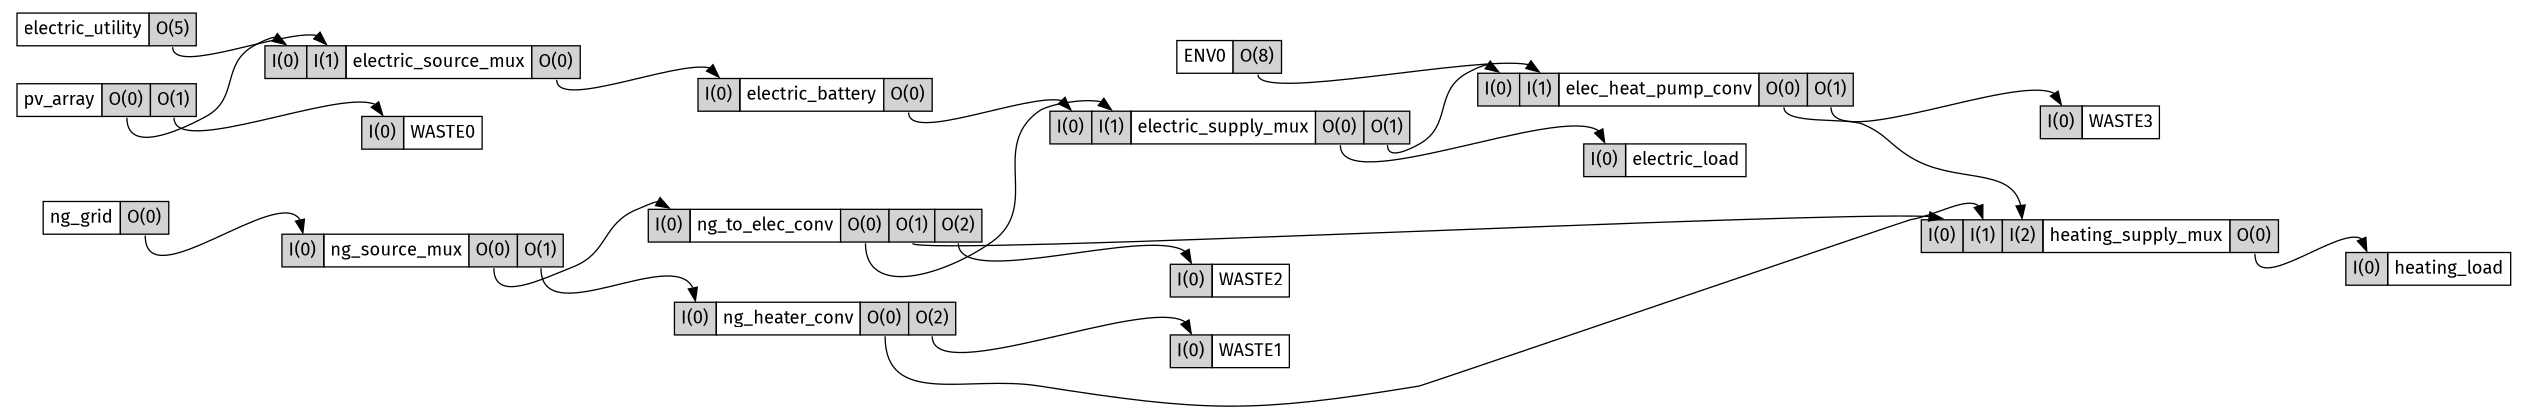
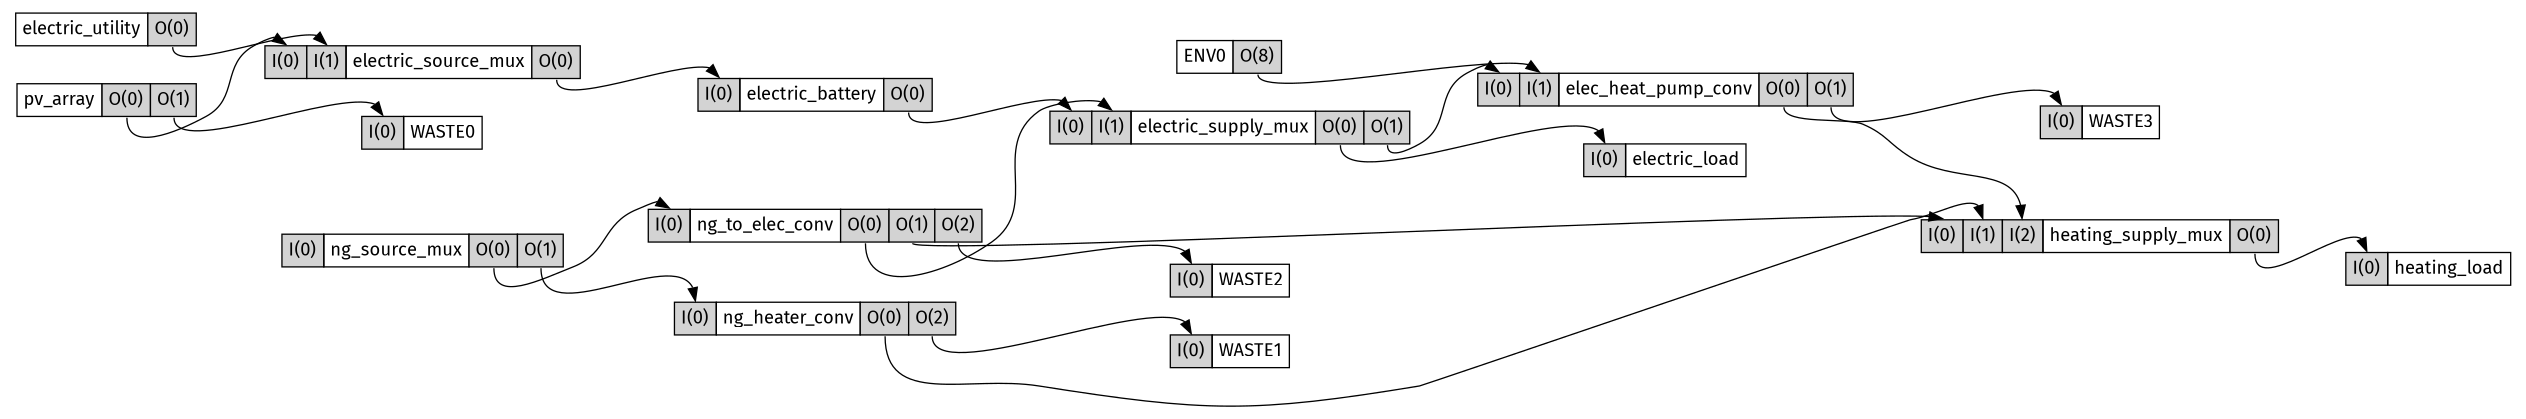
  digraph {
    fontname="Fira Sans"
    rankdir=LR
    node [fontname="Fira Sans" shape=none]
    edge [fontname="Fira Sans" headport="I0:n" tailport="O0:s"]
    n1 [label=<     <TABLE BORDER="0" CELLBORDER="1" CELLSPACING="0" CELLPADDING="4">       <TR>         <TD PORT="name">ENV0</TD>         <TD PORT="O0" BGCOLOR="lightgrey">O(8)</TD>       </TR>     </TABLE>>]
    n2 [label=<     <TABLE BORDER="0" CELLBORDER="1" CELLSPACING="0" CELLPADDING="4">       <TR>         <TD PORT="I0" BGCOLOR="lightgrey">I(0)</TD>         <TD PORT="I1" BGCOLOR="lightgrey">I(1)</TD>         <TD PORT="name">elec_heat_pump_conv</TD>         <TD PORT="O0" BGCOLOR="lightgrey">O(0)</TD>         <TD PORT="O1" BGCOLOR="lightgrey">O(1)</TD>       </TR>     </TABLE>>]
    n3 [label=<     <TABLE BORDER="0" CELLBORDER="1" CELLSPACING="0" CELLPADDING="4">       <TR>         <TD PORT="I0" BGCOLOR="lightgrey">I(0)</TD>         <TD PORT="name">WASTE3</TD>       </TR>     </TABLE>>]
    n4 [label=<     <TABLE BORDER="0" CELLBORDER="1" CELLSPACING="0" CELLPADDING="4">       <TR>         <TD PORT="I0" BGCOLOR="lightgrey">I(0)</TD>         <TD PORT="I1" BGCOLOR="lightgrey">I(1)</TD>         <TD PORT="I2" BGCOLOR="lightgrey">I(2)</TD>         <TD PORT="name">heating_supply_mux</TD>         <TD PORT="O0" BGCOLOR="lightgrey">O(0)</TD>       </TR>     </TABLE>>]
    n5 [label=<     <TABLE BORDER="0" CELLBORDER="1" CELLSPACING="0" CELLPADDING="4">       <TR>         <TD PORT="I0" BGCOLOR="lightgrey">I(0)</TD>         <TD PORT="name">WASTE0</TD>       </TR>     </TABLE>>]
    n6 [label=<     <TABLE BORDER="0" CELLBORDER="1" CELLSPACING="0" CELLPADDING="4">       <TR>         <TD PORT="I0" BGCOLOR="lightgrey">I(0)</TD>         <TD PORT="name">WASTE1</TD>       </TR>     </TABLE>>]
    n7 [label=<     <TABLE BORDER="0" CELLBORDER="1" CELLSPACING="0" CELLPADDING="4">       <TR>         <TD PORT="I0" BGCOLOR="lightgrey">I(0)</TD>         <TD PORT="name">WASTE2</TD>       </TR>     </TABLE>>]
    n8 [label=<     <TABLE BORDER="0" CELLBORDER="1" CELLSPACING="0" CELLPADDING="4">       <TR>         <TD PORT="I0" BGCOLOR="lightgrey">I(0)</TD>         <TD PORT="name">heating_load</TD>       </TR>     </TABLE>>]
    n9 [label=<     <TABLE BORDER="0" CELLBORDER="1" CELLSPACING="0" CELLPADDING="4">       <TR>         <TD PORT="I0" BGCOLOR="lightgrey">I(0)</TD>         <TD PORT="name">electric_battery</TD>         <TD PORT="O0" BGCOLOR="lightgrey">O(0)</TD>       </TR>     </TABLE>>]
    n10 [label=<     <TABLE BORDER="0" CELLBORDER="1" CELLSPACING="0" CELLPADDING="4">       <TR>         <TD PORT="I0" BGCOLOR="lightgrey">I(0)</TD>         <TD PORT="I1" BGCOLOR="lightgrey">I(1)</TD>         <TD PORT="name">electric_supply_mux</TD>         <TD PORT="O0" BGCOLOR="lightgrey">O(0)</TD>         <TD PORT="O1" BGCOLOR="lightgrey">O(1)</TD>       </TR>     </TABLE>>]
    n11 [label=<     <TABLE BORDER="0" CELLBORDER="1" CELLSPACING="0" CELLPADDING="4">       <TR>         <TD PORT="I0" BGCOLOR="lightgrey">I(0)</TD>         <TD PORT="name">electric_load</TD>       </TR>     </TABLE>>]
    n12 [label=<     <TABLE BORDER="0" CELLBORDER="1" CELLSPACING="0" CELLPADDING="4">       <TR>         <TD PORT="I0" BGCOLOR="lightgrey">I(0)</TD>         <TD PORT="I1" BGCOLOR="lightgrey">I(1)</TD>         <TD PORT="name">electric_source_mux</TD>         <TD PORT="O0" BGCOLOR="lightgrey">O(0)</TD>       </TR>     </TABLE>>]
-   n13 [label=<     <TABLE BORDER="0" CELLBORDER="1" CELLSPACING="0" CELLPADDING="4">       <TR>         <TD PORT="name">electric_utility</TD>         <TD PORT="O0" BGCOLOR="lightgrey">O(5)</TD>       </TR>     </TABLE>>]
-   n14 [label=<     <TABLE BORDER="0" CELLBORDER="1" CELLSPACING="0" CELLPADDING="4">       <TR>         <TD PORT="name">ng_grid</TD>         <TD PORT="O0" BGCOLOR="lightgrey">O(0)</TD>       </TR>     </TABLE>>]
+   n13 [label=<     <TABLE BORDER="0" CELLBORDER="1" CELLSPACING="0" CELLPADDING="4">       <TR>         <TD PORT="name">electric_utility</TD>         <TD PORT="O0" BGCOLOR="lightgrey">O(0)</TD>       </TR>     </TABLE>>]
    n15 [label=<     <TABLE BORDER="0" CELLBORDER="1" CELLSPACING="0" CELLPADDING="4">       <TR>         <TD PORT="I0" BGCOLOR="lightgrey">I(0)</TD>         <TD PORT="name">ng_source_mux</TD>         <TD PORT="O0" BGCOLOR="lightgrey">O(0)</TD>         <TD PORT="O1" BGCOLOR="lightgrey">O(1)</TD>       </TR>     </TABLE>>]
    n16 [label=<     <TABLE BORDER="0" CELLBORDER="1" CELLSPACING="0" CELLPADDING="4">       <TR>         <TD PORT="I0" BGCOLOR="lightgrey">I(0)</TD>         <TD PORT="name">ng_heater_conv</TD>         <TD PORT="O0" BGCOLOR="lightgrey">O(0)</TD>         <TD PORT="O2" BGCOLOR="lightgrey">O(2)</TD>       </TR>     </TABLE>>]
    n17 [label=<     <TABLE BORDER="0" CELLBORDER="1" CELLSPACING="0" CELLPADDING="4">       <TR>         <TD PORT="I0" BGCOLOR="lightgrey">I(0)</TD>         <TD PORT="name">ng_to_elec_conv</TD>         <TD PORT="O0" BGCOLOR="lightgrey">O(0)</TD>         <TD PORT="O1" BGCOLOR="lightgrey">O(1)</TD>         <TD PORT="O2" BGCOLOR="lightgrey">O(2)</TD>       </TR>     </TABLE>>]
    n18 [label=<     <TABLE BORDER="0" CELLBORDER="1" CELLSPACING="0" CELLPADDING="4">       <TR>         <TD PORT="name">pv_array</TD>         <TD PORT="O0" BGCOLOR="lightgrey">O(0)</TD>         <TD PORT="O1" BGCOLOR="lightgrey">O(1)</TD>       </TR>     </TABLE>>]
    n1 -> n2 [headport="I1:n"]
    n2 -> n3 [tailport="O1:s"]
    n2 -> n4 [headport="I2:n"]
    n4 -> n8
    n9 -> n10
    n10 -> n2 [tailport="O1:s"]
    n10 -> n11
    n12 -> n9
    n13 -> n12 [headport="I1:n"]
-   n14 -> n15
    n15 -> n16 [tailport="O1:s"]
    n15 -> n17
    n16 -> n4 [headport="I1:n"]
    n16 -> n6 [tailport="O2:s"]
    n17 -> n4 [tailport="O1:s"]
    n17 -> n7 [tailport="O2:s"]
    n17 -> n10 [headport="I1:n"]
    n18 -> n5 [tailport="O1:s"]
    n18 -> n12
  }
